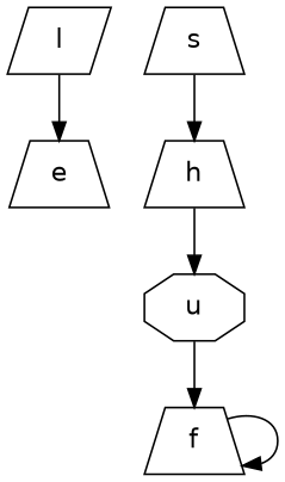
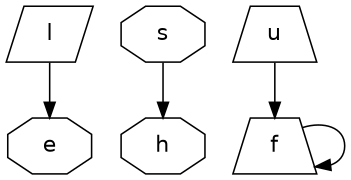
  digraph {
    fontname="DejaVu Sans"
    node [color=black fontname="DejaVu Sans" shape=trapezium]
    edge [fontname="DejaVu Sans"]
-   e
-   s
-   h
-   u [shape=octagon]
+   e [shape=octagon]
+   s [shape=octagon]
+   h [shape=octagon]
+   u
    f
    l [shape=parallelogram]
    s -> h
-   h -> u
    u -> f
    f -> f
    l -> e
  }
